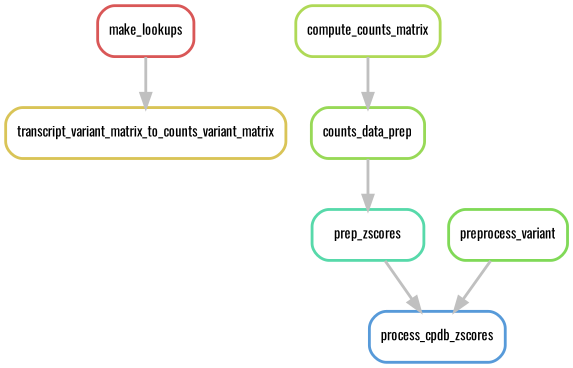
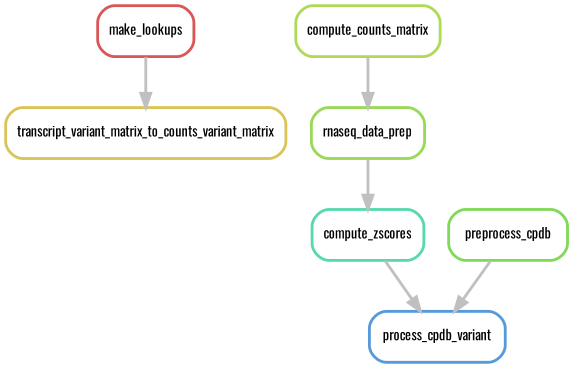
  digraph {
    bgcolor=white
    fontname=Oswald
    node [fontname=Oswald fontsize=10 penwidth=2 shape=box style=rounded]
    edge [color=grey fontname=Oswald penwidth=2]
    n1 [color="0.14 0.6 0.85" label=transcript_variant_matrix_to_counts_variant_matrix]
    n2 [color="0.22 0.6 0.85" label=compute_counts_matrix]
-   n3 [color="0.25 0.6 0.85" label=counts_data_prep]
-   n4 [color="0.44 0.6 0.85" label=prep_zscores]
+   n3 [color="0.25 0.6 0.85" label=rnaseq_data_prep]
+   n4 [color="0.44 0.6 0.85" label=compute_zscores]
    n5 [color="0.00 0.6 0.85" label=make_lookups]
-   n6 [color="0.58 0.6 0.85" label=process_cpdb_zscores]
-   n7 [color="0.28 0.6 0.85" label=preprocess_variant]
+   n6 [color="0.58 0.6 0.85" label=process_cpdb_variant]
+   n7 [color="0.28 0.6 0.85" label=preprocess_cpdb]
    n2 -> n3
    n3 -> n4
    n4 -> n6
    n5 -> n1
    n7 -> n6
  }
